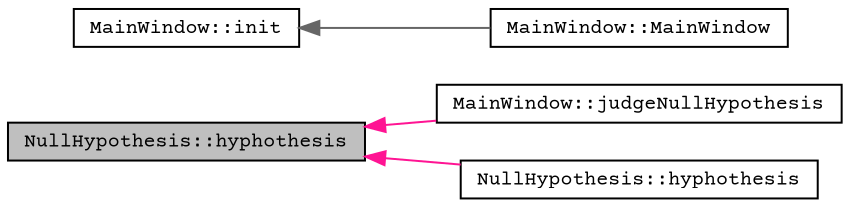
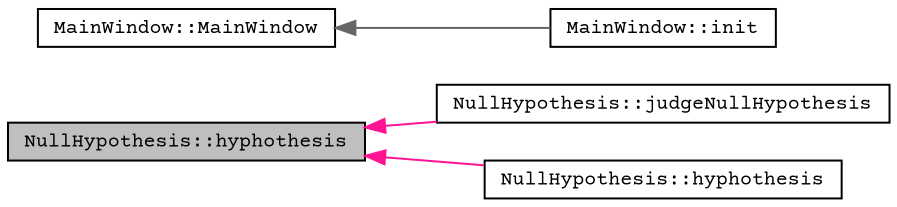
  digraph {
    fontname="Courier Prime"
    rankdir=LR
    node [color=black fontname="Courier Prime" fontsize=10 shape=record]
    edge [color=deeppink dir=back fontname="Courier Prime" fontsize=10 labelfontname=Helvetica labelfontsize=10 style=solid]
    n1 [fillcolor=grey75 fontcolor=black height=0.2 label="NullHypothesis::hyphothesis" style=filled width=0.4]
-   n2 [height=0.2 label="MainWindow::judgeNullHypothesis" width=0.4]
+   n2 [height=0.2 label="NullHypothesis::judgeNullHypothesis" width=0.4]
    n3 [height=0.2 label="NullHypothesis::hyphothesis" width=0.4]
    n4 [height=0.2 label="MainWindow::init" width=0.4]
    n5 [height=0.2 label="MainWindow::MainWindow" width=0.4]
    n1 -> n2
    n1 -> n3
-   n4 -> n5 [color=gray40]
+   n5 -> n4 [color=gray40]
  }
